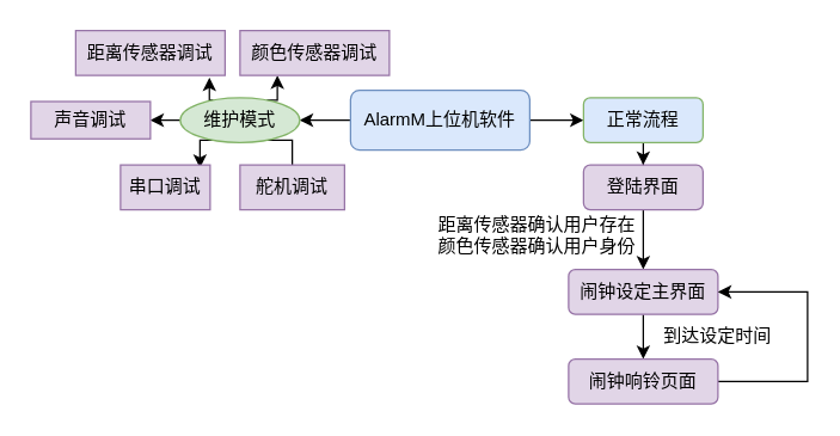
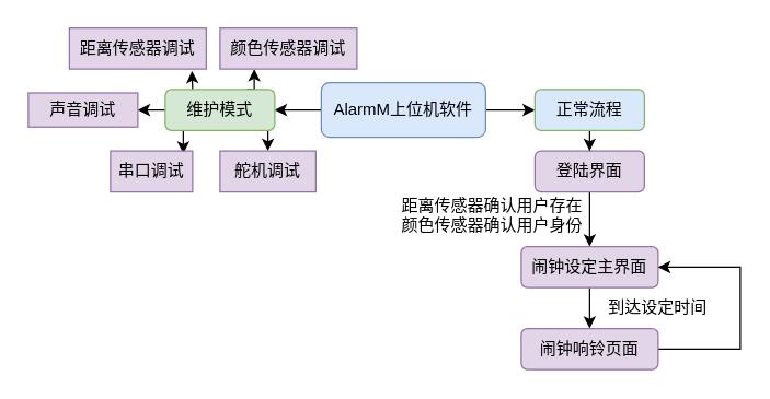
  <mxCell id="0" />
  <mxCell id="1" parent="0" />
  <mxCell id="2" style="edgeStyle=orthogonalEdgeStyle;rounded=0;orthogonalLoop=1;jettySize=auto;html=1;" edge="1" parent="1" source="4" target="12"><mxGeometry relative="1" as="geometry" /></mxCell>
  <mxCell id="3" value="" style="edgeStyle=orthogonalEdgeStyle;rounded=0;orthogonalLoop=1;jettySize=auto;html=1;" edge="1" parent="1" source="4" target="10"><mxGeometry relative="1" as="geometry" /></mxCell>
  <mxCell id="4" value="AlarmM上位机软件" style="rounded=1;whiteSpace=wrap;html=1;fillColor=#dae8fc;strokeColor=#6c8ebf;" vertex="1" parent="1"><mxGeometry x="234" y="60" width="120" height="40" as="geometry" /></mxCell>
- <mxCell id="5" style="edgeStyle=orthogonalEdgeStyle;rounded=0;orthogonalLoop=1;jettySize=auto;html=1;exitX=0.75;exitY=1;exitDx=0;exitDy=0;entryX=0.5;entryY=0;entryDx=0;entryDy=0;endArrow=none;" edge="1" parent="1" source="10" target="14"><mxGeometry relative="1" as="geometry" /></mxCell>
+ <mxCell id="5" style="edgeStyle=orthogonalEdgeStyle;rounded=0;orthogonalLoop=1;jettySize=auto;html=1;exitX=0.75;exitY=1;exitDx=0;exitDy=0;entryX=0.5;entryY=0;entryDx=0;entryDy=0;" edge="1" parent="1" source="10" target="14"><mxGeometry relative="1" as="geometry" /></mxCell>
  <mxCell id="6" style="edgeStyle=orthogonalEdgeStyle;rounded=0;orthogonalLoop=1;jettySize=auto;html=1;exitX=0.25;exitY=1;exitDx=0;exitDy=0;entryX=0.886;entryY=0.067;entryDx=0;entryDy=0;entryPerimeter=0;" edge="1" parent="1" source="10" target="13"><mxGeometry relative="1" as="geometry" /></mxCell>
  <mxCell id="7" style="edgeStyle=orthogonalEdgeStyle;rounded=0;orthogonalLoop=1;jettySize=auto;html=1;exitX=0.75;exitY=0;exitDx=0;exitDy=0;entryX=0.25;entryY=1;entryDx=0;entryDy=0;" edge="1" parent="1" source="10" target="15"><mxGeometry relative="1" as="geometry" /></mxCell>
  <mxCell id="8" style="edgeStyle=orthogonalEdgeStyle;rounded=0;orthogonalLoop=1;jettySize=auto;html=1;exitX=0.25;exitY=0;exitDx=0;exitDy=0;entryX=0.895;entryY=1.05;entryDx=0;entryDy=0;entryPerimeter=0;" edge="1" parent="1" source="10" target="16"><mxGeometry relative="1" as="geometry" /></mxCell>
  <mxCell id="9" style="edgeStyle=orthogonalEdgeStyle;rounded=0;orthogonalLoop=1;jettySize=auto;html=1;exitX=0;exitY=0.5;exitDx=0;exitDy=0;entryX=1;entryY=0.5;entryDx=0;entryDy=0;" edge="1" parent="1" source="10" target="17"><mxGeometry relative="1" as="geometry" /></mxCell>
- <mxCell id="10" value="维护模式" style="ellipse;whiteSpace=wrap;html=1;fillColor=#d5e8d4;strokeColor=#82b366;" vertex="1" parent="1"><mxGeometry x="120" y="65" width="80" height="30" as="geometry" /></mxCell>
+ <mxCell id="10" value="维护模式" style="rounded=1;whiteSpace=wrap;html=1;fillColor=#d5e8d4;strokeColor=#82b366;" vertex="1" parent="1"><mxGeometry x="120" y="65" width="80" height="30" as="geometry" /></mxCell>
  <mxCell id="11" value="" style="edgeStyle=orthogonalEdgeStyle;rounded=0;orthogonalLoop=1;jettySize=auto;html=1;" edge="1" parent="1" source="12" target="19"><mxGeometry relative="1" as="geometry" /></mxCell>
  <mxCell id="12" value="正常流程" style="rounded=1;whiteSpace=wrap;html=1;fillColor=#dae8fc;strokeColor=#82b366;" vertex="1" parent="1"><mxGeometry x="390" y="65" width="80" height="30" as="geometry" /></mxCell>
  <mxCell id="13" value="串口调试" style="rounded=0;whiteSpace=wrap;html=1;fillColor=#e1d5e7;strokeColor=#9673a6;" vertex="1" parent="1"><mxGeometry x="80" y="110" width="60" height="30" as="geometry" /></mxCell>
  <mxCell id="14" value="舵机调试" style="rounded=0;whiteSpace=wrap;html=1;fillColor=#e1d5e7;strokeColor=#9673a6;" vertex="1" parent="1"><mxGeometry x="160" y="110" width="70" height="30" as="geometry" /></mxCell>
  <mxCell id="15" value="颜色传感器调试" style="rounded=0;whiteSpace=wrap;html=1;fillColor=#e1d5e7;strokeColor=#9673a6;" vertex="1" parent="1"><mxGeometry x="160" y="20" width="100" height="30" as="geometry" /></mxCell>
  <mxCell id="16" value="距离传感器调试" style="rounded=0;whiteSpace=wrap;html=1;fillColor=#e1d5e7;strokeColor=#9673a6;" vertex="1" parent="1"><mxGeometry x="50" y="20" width="100" height="30" as="geometry" /></mxCell>
  <mxCell id="17" value="声音调试" style="rounded=0;whiteSpace=wrap;html=1;fillColor=#e1d5e7;strokeColor=#9673a6;" vertex="1" parent="1"><mxGeometry x="20" y="67.5" width="80" height="25" as="geometry" /></mxCell>
  <mxCell id="18" value="" style="edgeStyle=orthogonalEdgeStyle;rounded=0;orthogonalLoop=1;jettySize=auto;html=1;" edge="1" parent="1" source="19" target="21"><mxGeometry relative="1" as="geometry" /></mxCell>
  <mxCell id="19" value="登陆界面" style="rounded=1;whiteSpace=wrap;html=1;fillColor=#e1d5e7;strokeColor=#9673a6;" vertex="1" parent="1"><mxGeometry x="390" y="110" width="80" height="30" as="geometry" /></mxCell>
  <mxCell id="20" value="" style="edgeStyle=orthogonalEdgeStyle;rounded=0;orthogonalLoop=1;jettySize=auto;html=1;" edge="1" parent="1" source="21" target="23"><mxGeometry relative="1" as="geometry" /></mxCell>
  <mxCell id="21" value="闹钟设定主界面" style="rounded=1;whiteSpace=wrap;html=1;fillColor=#e1d5e7;strokeColor=#9673a6;" vertex="1" parent="1"><mxGeometry x="380" y="180" width="100" height="30" as="geometry" /></mxCell>
  <mxCell id="22" style="edgeStyle=orthogonalEdgeStyle;rounded=0;orthogonalLoop=1;jettySize=auto;html=1;entryX=1;entryY=0.5;entryDx=0;entryDy=0;" edge="1" parent="1" source="23" target="21"><mxGeometry relative="1" as="geometry"><Array as="points"><mxPoint x="540" y="255" /><mxPoint x="540" y="195" /></Array></mxGeometry></mxCell>
  <mxCell id="23" value="闹钟响铃页面" style="rounded=1;whiteSpace=wrap;html=1;fillColor=#e1d5e7;strokeColor=#9673a6;" vertex="1" parent="1"><mxGeometry x="380" y="240" width="100" height="30" as="geometry" /></mxCell>
  <mxCell id="24" value="到达设定时间" style="text;html=1;strokeColor=none;fillColor=none;align=center;verticalAlign=middle;whiteSpace=wrap;rounded=0;" vertex="1" parent="1"><mxGeometry x="440" y="210" width="80" height="30" as="geometry" /></mxCell>
  <mxCell id="25" value="距离传感器确认用户存在&lt;br&gt;颜色传感器确认用户身份" style="text;html=1;strokeColor=none;fillColor=none;align=center;verticalAlign=middle;whiteSpace=wrap;rounded=0;" vertex="1" parent="1"><mxGeometry x="284" y="142" width="150" height="30" as="geometry" /></mxCell>
